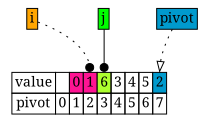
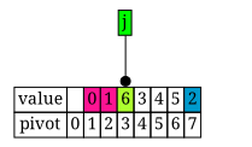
  digraph {
    fontname="Noto Serif"
    node [fontname="Noto Serif" shape=plaintext]
    edge [arrowhead=dot fontname="Noto Serif" style=dotted tailport=f0]
    n1 [height=.1 label=<     <TABLE BORDER="0" CELLBORDER="1" CELLSPACING="0">     <TR>     <TD >value</TD>     <TD PORT="f0" ></TD>     <TD PORT="f1" bgcolor="DeepPink">0</TD>     <TD PORT="f2" bgcolor="DeepPink">1</TD>     <TD PORT="f3" bgcolor="GreenYellow">6</TD>     <TD PORT="f4">3</TD>     <TD PORT="f5">4</TD>     <TD PORT="f6">5</TD>     <TD PORT="f7" bgcolor="Deepskyblue3">2</TD>     </TR>     <TR>     <TD >pivot</TD>     <TD PORT="f0">0</TD>     <TD PORT="f1">1</TD>     <TD PORT="f2">2</TD>     <TD PORT="f3">3</TD>     <TD PORT="f4">4</TD>     <TD PORT="f5">5</TD>     <TD PORT="f6">6</TD>     <TD PORT="f7">7</TD>     </TR>      </TABLE>>]
-   n2 [height=.1 label=<     <TABLE BORDER="0" CELLBORDER="1" CELLSPACING="0">     <TR>     <TD PORT="f0" bgcolor="orange">i</TD>     </TR>     </TABLE>>]
    n3 [height=.1 label=<     <TABLE BORDER="0" CELLBORDER="1" CELLSPACING="0">     <TR>     <TD PORT="f0" bgcolor="green">j</TD>     </TR>     </TABLE>>]
-   n4 [height=.1 label=<     <TABLE BORDER="0" CELLBORDER="1" CELLSPACING="0">     <TR>     <TD PORT="f0" bgcolor="Deepskyblue3">pivot</TD>     </TR>     </TABLE>>]
-   n2 -> n1 [headport=f2]
    n3 -> n1 [headport=f3 style=solid]
-   n4 -> n1 [arrowhead=onormal headport=f7]
  }
